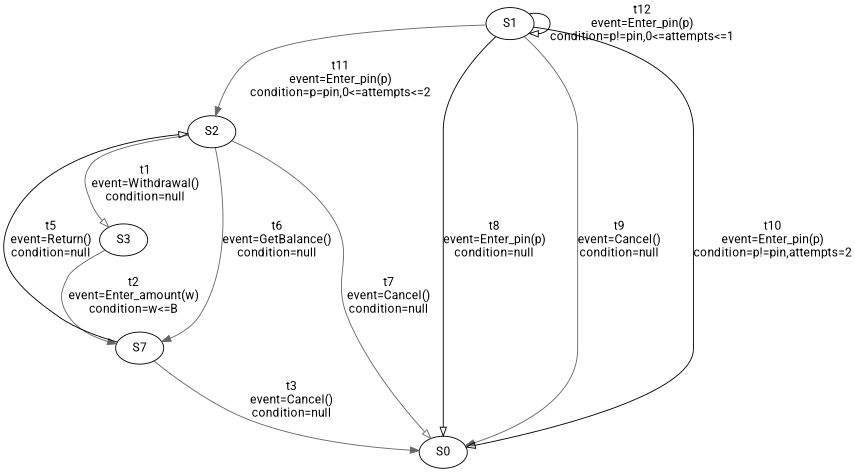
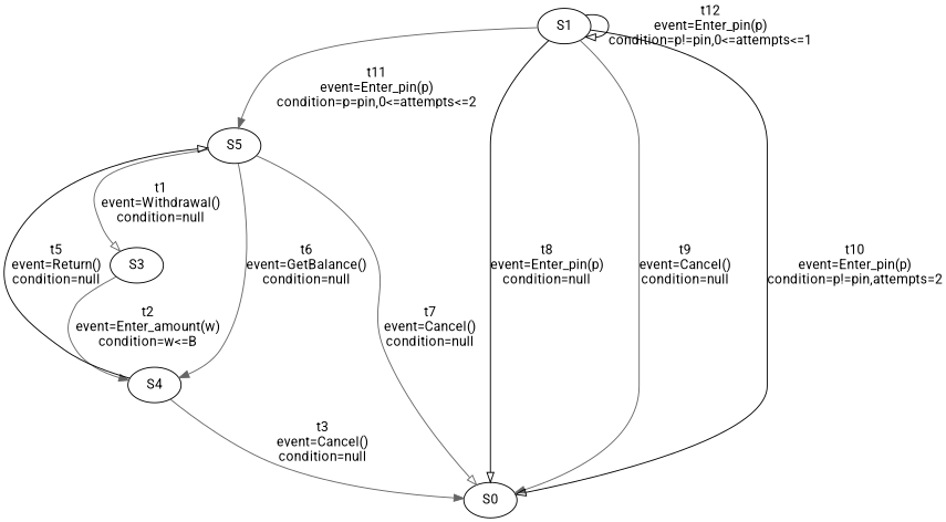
  digraph {
    fontname=Roboto
    node [fontname=Roboto]
    edge [arrowhead=onormal color=gray40 fontname=Roboto]
-   S2
+   S2 [label=S5]
    S3
-   S4 [label=S7]
+   S4
    S0
    S1
    S2 -> S3 [label="t1\nevent=Withdrawal()\ncondition=null"]
    S2 -> S4 [arrowhead=normal label="t6\nevent=GetBalance()\ncondition=null"]
    S2 -> S0 [label="t7\nevent=Cancel()\ncondition=null"]
    S3 -> S4 [arrowhead=normal label="t2\nevent=Enter_amount(w)\ncondition=w<=B"]
    S4 -> S2 [color=black label="t5\nevent=Return()\ncondition=null"]
    S4 -> S0 [arrowhead=normal label="t3\nevent=Cancel()\ncondition=null"]
    S1 -> S2 [arrowhead=normal label="t11\nevent=Enter_pin(p)\ncondition=p=pin,0<=attempts<=2"]
    S1 -> S0 [color=black label="t8\nevent=Enter_pin(p)\ncondition=null"]
    S1 -> S0 [arrowhead=normal label="t9\nevent=Cancel()\ncondition=null"]
    S1 -> S0 [color=black label="t10\nevent=Enter_pin(p)\ncondition=p!=pin,attempts=2"]
    S1 -> S1 [color=black label="t12\nevent=Enter_pin(p)\ncondition=p!=pin,0<=attempts<=1"]
  }
